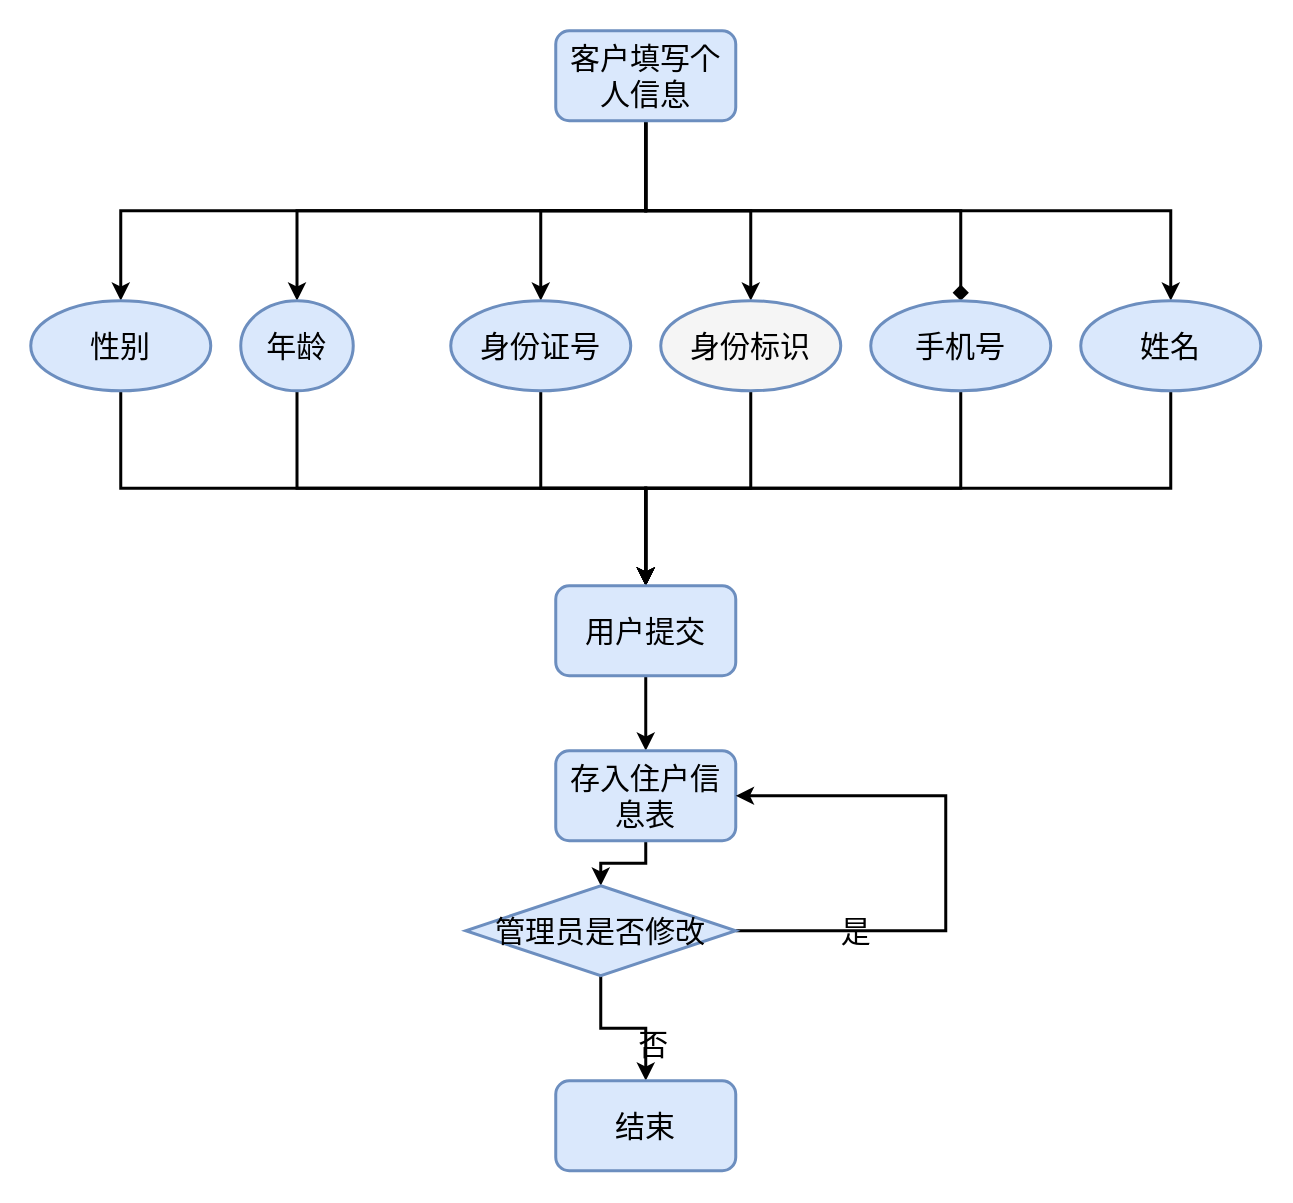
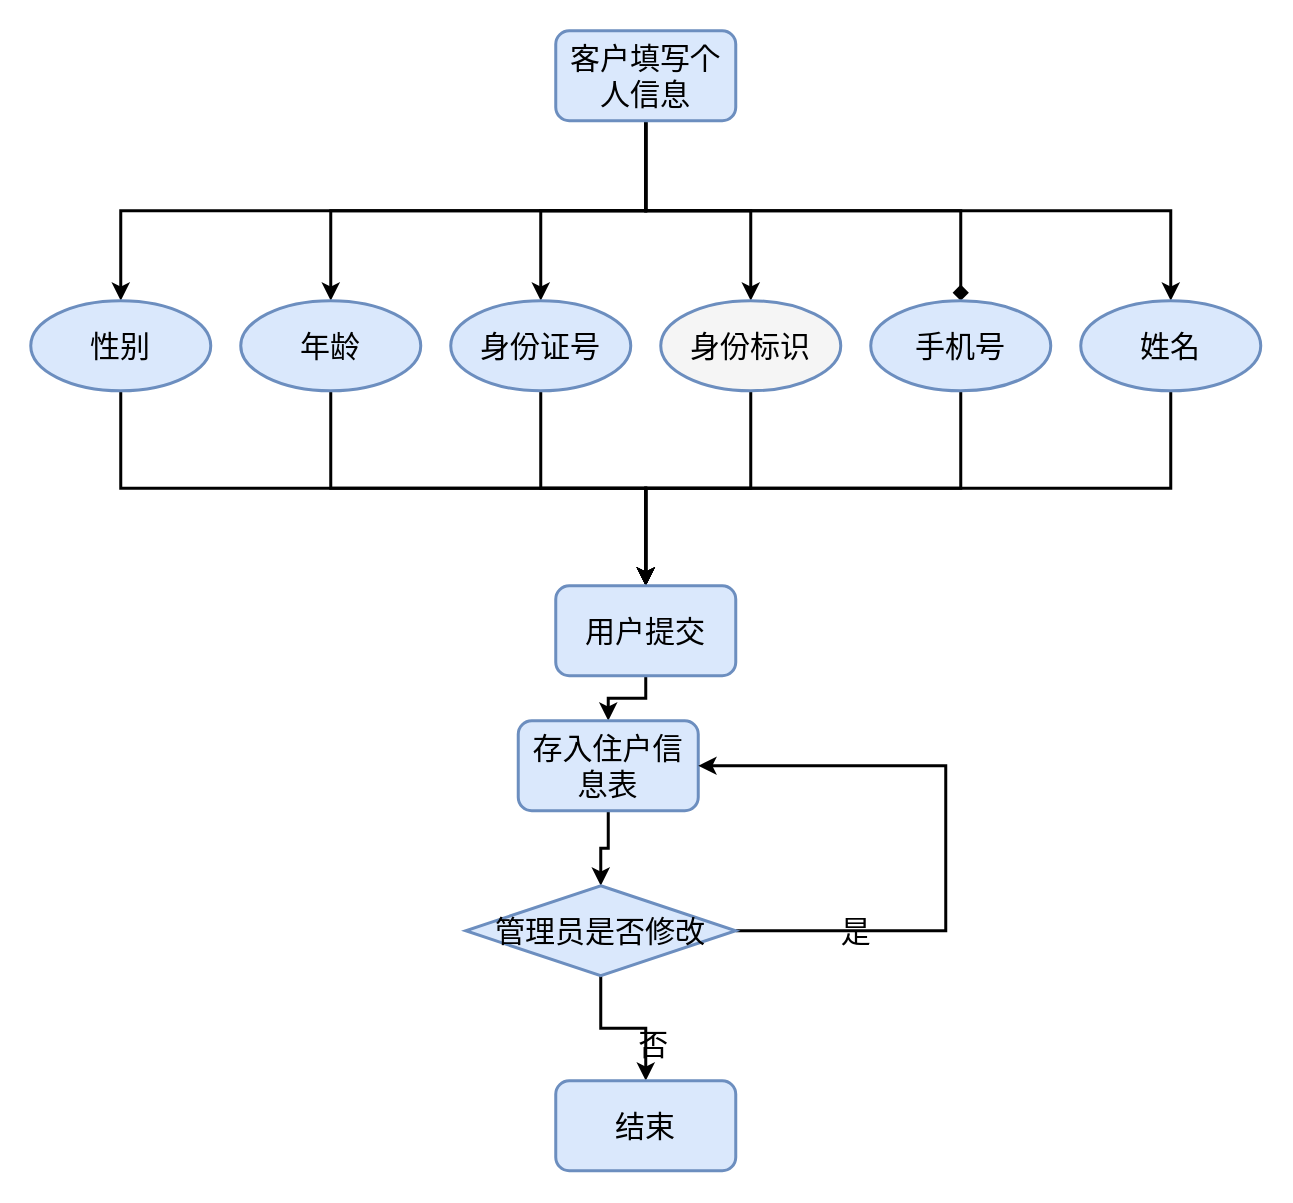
  <mxCell id="0" />
  <mxCell id="1" parent="0" />
  <mxCell id="2" style="edgeStyle=elbowEdgeStyle;rounded=0;orthogonalLoop=1;jettySize=auto;elbow=vertical;html=1;exitX=0.5;exitY=1;exitDx=0;exitDy=0;strokeWidth=2;fontSize=20;" parent="1" source="8" target="16" edge="1"><mxGeometry relative="1" as="geometry" /></mxCell>
  <mxCell id="3" style="edgeStyle=elbowEdgeStyle;rounded=0;orthogonalLoop=1;jettySize=auto;elbow=vertical;html=1;exitX=0.5;exitY=1;exitDx=0;exitDy=0;strokeWidth=2;fontSize=20;" parent="1" source="8" target="20" edge="1"><mxGeometry relative="1" as="geometry" /></mxCell>
  <mxCell id="4" style="edgeStyle=elbowEdgeStyle;rounded=0;orthogonalLoop=1;jettySize=auto;elbow=vertical;html=1;exitX=0.5;exitY=1;exitDx=0;exitDy=0;strokeWidth=2;fontSize=20;endArrow=diamond;" parent="1" source="8" target="18" edge="1"><mxGeometry relative="1" as="geometry" /></mxCell>
  <mxCell id="5" style="edgeStyle=elbowEdgeStyle;rounded=0;orthogonalLoop=1;jettySize=auto;elbow=vertical;html=1;exitX=0.5;exitY=1;exitDx=0;exitDy=0;strokeWidth=2;fontSize=20;" parent="1" source="8" target="10" edge="1"><mxGeometry relative="1" as="geometry" /></mxCell>
  <mxCell id="6" style="edgeStyle=elbowEdgeStyle;rounded=0;orthogonalLoop=1;jettySize=auto;elbow=vertical;html=1;exitX=0.5;exitY=1;exitDx=0;exitDy=0;entryX=0.5;entryY=0;entryDx=0;entryDy=0;strokeWidth=2;fontSize=20;" parent="1" source="8" target="14" edge="1"><mxGeometry relative="1" as="geometry" /></mxCell>
  <mxCell id="7" style="edgeStyle=elbowEdgeStyle;rounded=0;orthogonalLoop=1;jettySize=auto;elbow=vertical;html=1;exitX=0.5;exitY=1;exitDx=0;exitDy=0;entryX=0.5;entryY=0;entryDx=0;entryDy=0;strokeWidth=2;fontSize=20;" parent="1" source="8" target="12" edge="1"><mxGeometry relative="1" as="geometry" /></mxCell>
  <mxCell id="8" value="客户填写个人信息" style="rounded=1;whiteSpace=wrap;html=1;fillColor=#dae8fc;strokeColor=#6c8ebf;strokeWidth=2;fontSize=20;" parent="1" vertex="1"><mxGeometry x="370" y="20" width="120" height="60" as="geometry" /></mxCell>
  <mxCell id="9" style="edgeStyle=elbowEdgeStyle;rounded=0;orthogonalLoop=1;jettySize=auto;elbow=vertical;html=1;exitX=0.5;exitY=1;exitDx=0;exitDy=0;entryX=0.5;entryY=0;entryDx=0;entryDy=0;strokeWidth=2;fontSize=20;" parent="1" source="10" target="22" edge="1"><mxGeometry relative="1" as="geometry" /></mxCell>
  <mxCell id="10" value="&lt;font style=&quot;vertical-align: inherit; font-size: 20px;&quot;&gt;&lt;font style=&quot;vertical-align: inherit; font-size: 20px;&quot;&gt;&lt;font style=&quot;vertical-align: inherit; font-size: 20px;&quot;&gt;&lt;font style=&quot;vertical-align: inherit; font-size: 20px;&quot;&gt;姓名&lt;/font&gt;&lt;/font&gt;&lt;/font&gt;&lt;/font&gt;" style="ellipse;whiteSpace=wrap;html=1;fontSize=20;strokeWidth=2;fillColor=#dae8fc;strokeColor=#6c8ebf;" parent="1" vertex="1"><mxGeometry x="720" y="200" width="120" height="60" as="geometry" /></mxCell>
  <mxCell id="11" style="edgeStyle=elbowEdgeStyle;rounded=0;orthogonalLoop=1;jettySize=auto;elbow=vertical;html=1;exitX=0.5;exitY=1;exitDx=0;exitDy=0;strokeWidth=2;fontSize=20;" parent="1" source="12" target="22" edge="1"><mxGeometry relative="1" as="geometry" /></mxCell>
  <mxCell id="12" value="&lt;font style=&quot;vertical-align: inherit; font-size: 20px;&quot;&gt;&lt;font style=&quot;vertical-align: inherit; font-size: 20px;&quot;&gt;&lt;font style=&quot;vertical-align: inherit; font-size: 20px;&quot;&gt;&lt;font style=&quot;vertical-align: inherit; font-size: 20px;&quot;&gt;性别&lt;/font&gt;&lt;/font&gt;&lt;/font&gt;&lt;/font&gt;" style="ellipse;whiteSpace=wrap;html=1;fontSize=20;strokeWidth=2;fillColor=#dae8fc;strokeColor=#6c8ebf;" parent="1" vertex="1"><mxGeometry x="20" y="200" width="120" height="60" as="geometry" /></mxCell>
  <mxCell id="13" style="edgeStyle=elbowEdgeStyle;rounded=0;orthogonalLoop=1;jettySize=auto;elbow=vertical;html=1;exitX=0.5;exitY=1;exitDx=0;exitDy=0;entryX=0.5;entryY=0;entryDx=0;entryDy=0;strokeWidth=2;fontSize=20;" parent="1" source="14" target="22" edge="1"><mxGeometry relative="1" as="geometry" /></mxCell>
- <mxCell id="14" value="&lt;font style=&quot;vertical-align: inherit; font-size: 20px;&quot;&gt;&lt;font style=&quot;vertical-align: inherit; font-size: 20px;&quot;&gt;年龄&lt;/font&gt;&lt;/font&gt;" style="ellipse;whiteSpace=wrap;html=1;fontSize=20;strokeWidth=2;fillColor=#dae8fc;strokeColor=#6c8ebf;" parent="1" vertex="1"><mxGeometry x="160" y="200" width="75" height="60" as="geometry" /></mxCell>
+ <mxCell id="14" value="&lt;font style=&quot;vertical-align: inherit; font-size: 20px;&quot;&gt;&lt;font style=&quot;vertical-align: inherit; font-size: 20px;&quot;&gt;年龄&lt;/font&gt;&lt;/font&gt;" style="ellipse;whiteSpace=wrap;html=1;fontSize=20;strokeWidth=2;fillColor=#dae8fc;strokeColor=#6c8ebf;" parent="1" vertex="1"><mxGeometry x="160" y="200" width="120" height="60" as="geometry" /></mxCell>
  <mxCell id="15" style="edgeStyle=elbowEdgeStyle;rounded=0;orthogonalLoop=1;jettySize=auto;elbow=vertical;html=1;exitX=0.5;exitY=1;exitDx=0;exitDy=0;strokeWidth=2;fontSize=20;" parent="1" source="16" target="22" edge="1"><mxGeometry relative="1" as="geometry" /></mxCell>
  <mxCell id="16" value="&lt;font style=&quot;vertical-align: inherit; font-size: 20px;&quot;&gt;&lt;font style=&quot;vertical-align: inherit; font-size: 20px;&quot;&gt;&lt;font style=&quot;vertical-align: inherit; font-size: 20px;&quot;&gt;&lt;font style=&quot;vertical-align: inherit; font-size: 20px;&quot;&gt;&lt;font style=&quot;vertical-align: inherit; font-size: 20px;&quot;&gt;&lt;font style=&quot;vertical-align: inherit; font-size: 20px;&quot;&gt;身份证号&lt;/font&gt;&lt;/font&gt;&lt;/font&gt;&lt;/font&gt;&lt;/font&gt;&lt;/font&gt;" style="ellipse;whiteSpace=wrap;html=1;fontSize=20;strokeWidth=2;fillColor=#dae8fc;strokeColor=#6c8ebf;" parent="1" vertex="1"><mxGeometry x="300" y="200" width="120" height="60" as="geometry" /></mxCell>
  <mxCell id="17" style="edgeStyle=elbowEdgeStyle;rounded=0;orthogonalLoop=1;jettySize=auto;elbow=vertical;html=1;exitX=0.5;exitY=1;exitDx=0;exitDy=0;entryX=0.5;entryY=0;entryDx=0;entryDy=0;strokeWidth=2;fontSize=20;" parent="1" source="18" target="22" edge="1"><mxGeometry relative="1" as="geometry" /></mxCell>
  <mxCell id="18" value="&lt;font style=&quot;vertical-align: inherit; font-size: 20px;&quot;&gt;&lt;font style=&quot;vertical-align: inherit; font-size: 20px;&quot;&gt;&lt;font style=&quot;vertical-align: inherit; font-size: 20px;&quot;&gt;&lt;font style=&quot;vertical-align: inherit; font-size: 20px;&quot;&gt;&lt;font style=&quot;vertical-align: inherit; font-size: 20px;&quot;&gt;&lt;font style=&quot;vertical-align: inherit; font-size: 20px;&quot;&gt;手机号&lt;/font&gt;&lt;/font&gt;&lt;/font&gt;&lt;/font&gt;&lt;/font&gt;&lt;/font&gt;" style="ellipse;whiteSpace=wrap;html=1;fontSize=20;strokeWidth=2;fillColor=#dae8fc;strokeColor=#6c8ebf;" parent="1" vertex="1"><mxGeometry x="580" y="200" width="120" height="60" as="geometry" /></mxCell>
  <mxCell id="19" style="edgeStyle=elbowEdgeStyle;rounded=0;orthogonalLoop=1;jettySize=auto;elbow=vertical;html=1;exitX=0.5;exitY=1;exitDx=0;exitDy=0;entryX=0.5;entryY=0;entryDx=0;entryDy=0;strokeWidth=2;fontSize=20;" parent="1" source="20" target="22" edge="1"><mxGeometry relative="1" as="geometry" /></mxCell>
  <mxCell id="20" value="&lt;font style=&quot;vertical-align: inherit; font-size: 20px;&quot;&gt;&lt;font style=&quot;vertical-align: inherit; font-size: 20px;&quot;&gt;身份标识&lt;/font&gt;&lt;/font&gt;" style="ellipse;whiteSpace=wrap;html=1;fontSize=20;strokeWidth=2;fillColor=#f5f5f5;strokeColor=#6c8ebf;" parent="1" vertex="1"><mxGeometry x="440" y="200" width="120" height="60" as="geometry" /></mxCell>
  <mxCell id="21" style="edgeStyle=elbowEdgeStyle;rounded=0;orthogonalLoop=1;jettySize=auto;elbow=vertical;html=1;exitX=0.5;exitY=1;exitDx=0;exitDy=0;strokeWidth=2;fontSize=20;" parent="1" source="22" target="24" edge="1"><mxGeometry relative="1" as="geometry" /></mxCell>
  <mxCell id="22" value="用户提交" style="rounded=1;whiteSpace=wrap;html=1;fillColor=#dae8fc;strokeColor=#6c8ebf;strokeWidth=2;fontSize=20;" parent="1" vertex="1"><mxGeometry x="370" y="390" width="120" height="60" as="geometry" /></mxCell>
  <mxCell id="23" style="edgeStyle=elbowEdgeStyle;rounded=0;orthogonalLoop=1;jettySize=auto;elbow=vertical;html=1;exitX=0.5;exitY=1;exitDx=0;exitDy=0;entryX=0.5;entryY=0;entryDx=0;entryDy=0;strokeWidth=2;fontSize=20;" parent="1" source="24" target="27" edge="1"><mxGeometry relative="1" as="geometry" /></mxCell>
- <mxCell id="24" value="存入住户信息表" style="rounded=1;whiteSpace=wrap;html=1;fillColor=#dae8fc;strokeColor=#6c8ebf;strokeWidth=2;fontSize=20;" parent="1" vertex="1"><mxGeometry x="370" y="500" width="120" height="60" as="geometry" /></mxCell>
+ <mxCell id="24" value="存入住户信息表" style="rounded=1;whiteSpace=wrap;html=1;fillColor=#dae8fc;strokeColor=#6c8ebf;strokeWidth=2;fontSize=20;" parent="1" vertex="1"><mxGeometry x="345" y="480" width="120" height="60" as="geometry" /></mxCell>
  <mxCell id="25" style="edgeStyle=elbowEdgeStyle;rounded=0;orthogonalLoop=1;jettySize=auto;elbow=vertical;html=1;exitX=0.5;exitY=1;exitDx=0;exitDy=0;entryX=0.5;entryY=0;entryDx=0;entryDy=0;strokeWidth=2;fontSize=20;" parent="1" source="27" target="28" edge="1"><mxGeometry relative="1" as="geometry" /></mxCell>
  <mxCell id="26" style="edgeStyle=elbowEdgeStyle;rounded=0;orthogonalLoop=1;jettySize=auto;elbow=vertical;html=1;exitX=1;exitY=0.5;exitDx=0;exitDy=0;entryX=1;entryY=0.5;entryDx=0;entryDy=0;strokeWidth=2;fontSize=20;" parent="1" source="27" target="24" edge="1"><mxGeometry relative="1" as="geometry"><Array as="points"><mxPoint x="630" y="590" /><mxPoint x="660" y="590" /></Array></mxGeometry></mxCell>
  <mxCell id="27" value="管理员是否修改" style="rhombus;whiteSpace=wrap;html=1;fillColor=#dae8fc;strokeColor=#6c8ebf;strokeWidth=2;fontSize=20;" parent="1" vertex="1"><mxGeometry x="310" y="590" width="180" height="60" as="geometry" /></mxCell>
  <mxCell id="28" value="结束" style="rounded=1;whiteSpace=wrap;html=1;fillColor=#dae8fc;strokeColor=#6c8ebf;strokeWidth=2;fontSize=20;" parent="1" vertex="1"><mxGeometry x="370" y="720" width="120" height="60" as="geometry" /></mxCell>
  <mxCell id="29" value="是" style="text;html=1;align=center;verticalAlign=middle;resizable=0;points=[];autosize=1;strokeColor=none;strokeWidth=2;fontSize=20;" parent="1" vertex="1"><mxGeometry x="550" y="605" width="40" height="30" as="geometry" /></mxCell>
  <mxCell id="30" value="否" style="text;html=1;align=center;verticalAlign=middle;resizable=0;points=[];autosize=1;strokeColor=none;fontSize=20;" parent="1" vertex="1"><mxGeometry x="415" y="680" width="40" height="30" as="geometry" /></mxCell>
